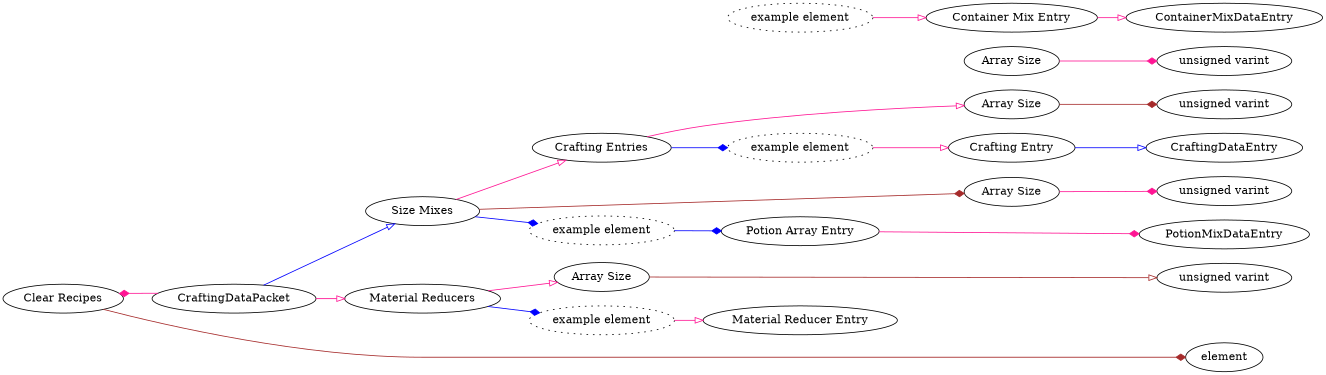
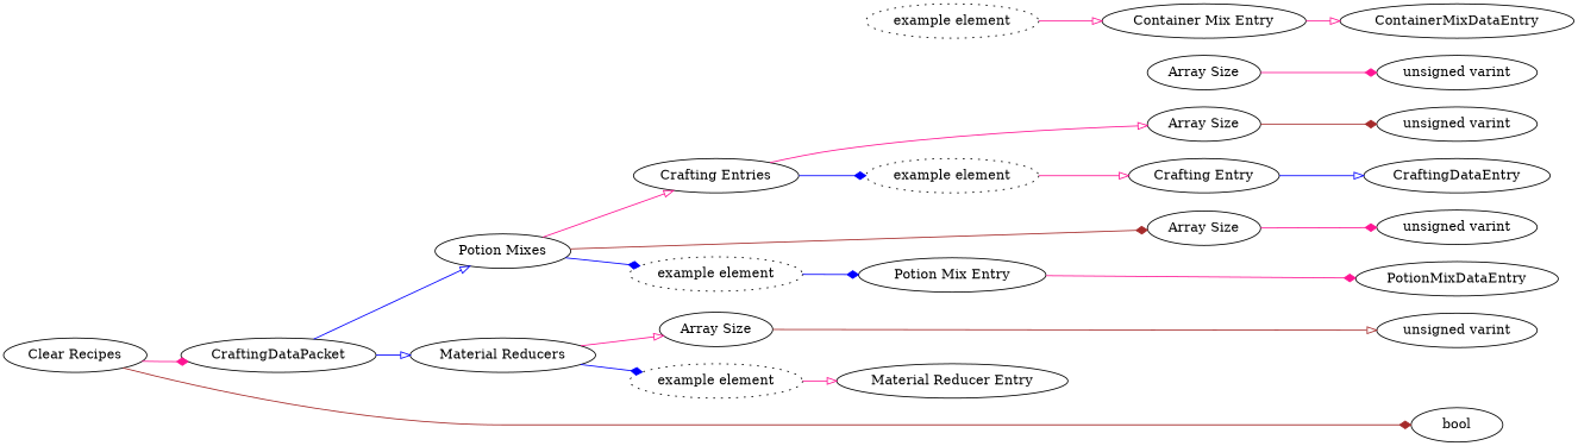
  digraph {
    rankdir=LR
    edge [arrowhead=onormal color=deeppink]
    n1 [label="unsigned varint"]
    n2 [label=CraftingDataEntry]
    n3 [label="unsigned varint"]
    n4 [label=PotionMixDataEntry]
    n5 [label="unsigned varint"]
    n6 [label=ContainerMixDataEntry]
    n7 [label="unsigned varint"]
-   n8 [label=element]
+   n8 [label=bool]
    n9 [label=CraftingDataPacket]
-   n10 [label="Size Mixes"]
+   n10 [label="Potion Mixes"]
    n11 [label="Material Reducers"]
    n12 [label="Clear Recipes"]
    n13 [label="Crafting Entries"]
    n14 [label="Array Size"]
    n15 [label="example element" style=dotted]
    n16 [label="Array Size"]
    n17 [label="example element" style=dotted]
    n18 [label="Array Size"]
    n19 [label="example element" style=dotted]
    n20 [label="Crafting Entry"]
-   n21 [label="Potion Array Entry"]
+   n21 [label="Potion Mix Entry"]
    n22 [label="Array Size"]
    n23 [label="example element" style=dotted]
    n24 [label="Container Mix Entry"]
    n25 [label="Material Reducer Entry"]
    subgraph sub_1 {
      rank=max
      n1
      n2
      n3
      n4
      n5
      n6
      n7
      n8
    }
    n9 -> n10 [color=blue]
-   n9 -> n11
-   n9 -> n12 [arrowhead=diamond]
+   n9 -> n11 [color=blue]
+   n12 -> n9 [arrowhead=diamond]
    n10 -> n13
    n10 -> n16 [arrowhead=diamond color=brown]
    n10 -> n17 [arrowhead=diamond color=blue]
    n11 -> n18
    n11 -> n19 [arrowhead=diamond color=blue]
    n12 -> n8 [arrowhead=diamond color=brown]
    n13 -> n14
    n13 -> n15 [arrowhead=diamond color=blue]
    n14 -> n1 [arrowhead=diamond color=brown]
    n15 -> n20
    n16 -> n3 [arrowhead=diamond]
    n17 -> n21 [arrowhead=diamond color=blue]
    n18 -> n7 [color=brown]
    n19 -> n25
    n20 -> n2 [color=blue]
    n21 -> n4 [arrowhead=diamond]
    n22 -> n5 [arrowhead=diamond]
    n23 -> n24
    n24 -> n6
  }
